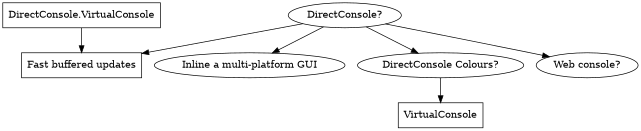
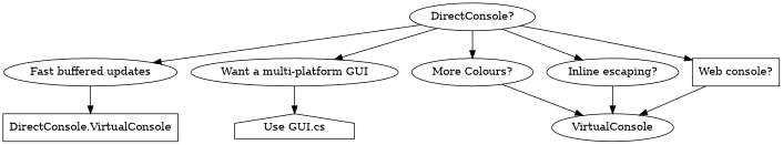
  digraph {
    n1 [label="DirectConsole?"]
-   n2 [label="Fast buffered updates" shape=box]
-   n3 [label="Inline a multi-platform GUI"]
-   n4 [label="DirectConsole Colours?"]
-   n6 [label="Web console?"]
+   n2 [label="Fast buffered updates"]
+   n3 [label="Want a multi-platform GUI"]
+   n4 [label="More Colours?"]
+   n5 [label="Inline escaping?"]
+   n6 [label="Web console?" shape=box]
    n7 [label="DirectConsole.VirtualConsole" shape=rect]
-   n9 [label=VirtualConsole shape=rect]
+   n8 [label="Use GUI.cs" shape=house]
+   n9 [label=VirtualConsole shape=ellipse]
    n1 -> n2
    n1 -> n3
    n1 -> n4
+   n1 -> n5
    n1 -> n6
-   n7 -> n2
+   n2 -> n7
+   n3 -> n8
    n4 -> n9
+   n5 -> n9
+   n6 -> n9
  }
